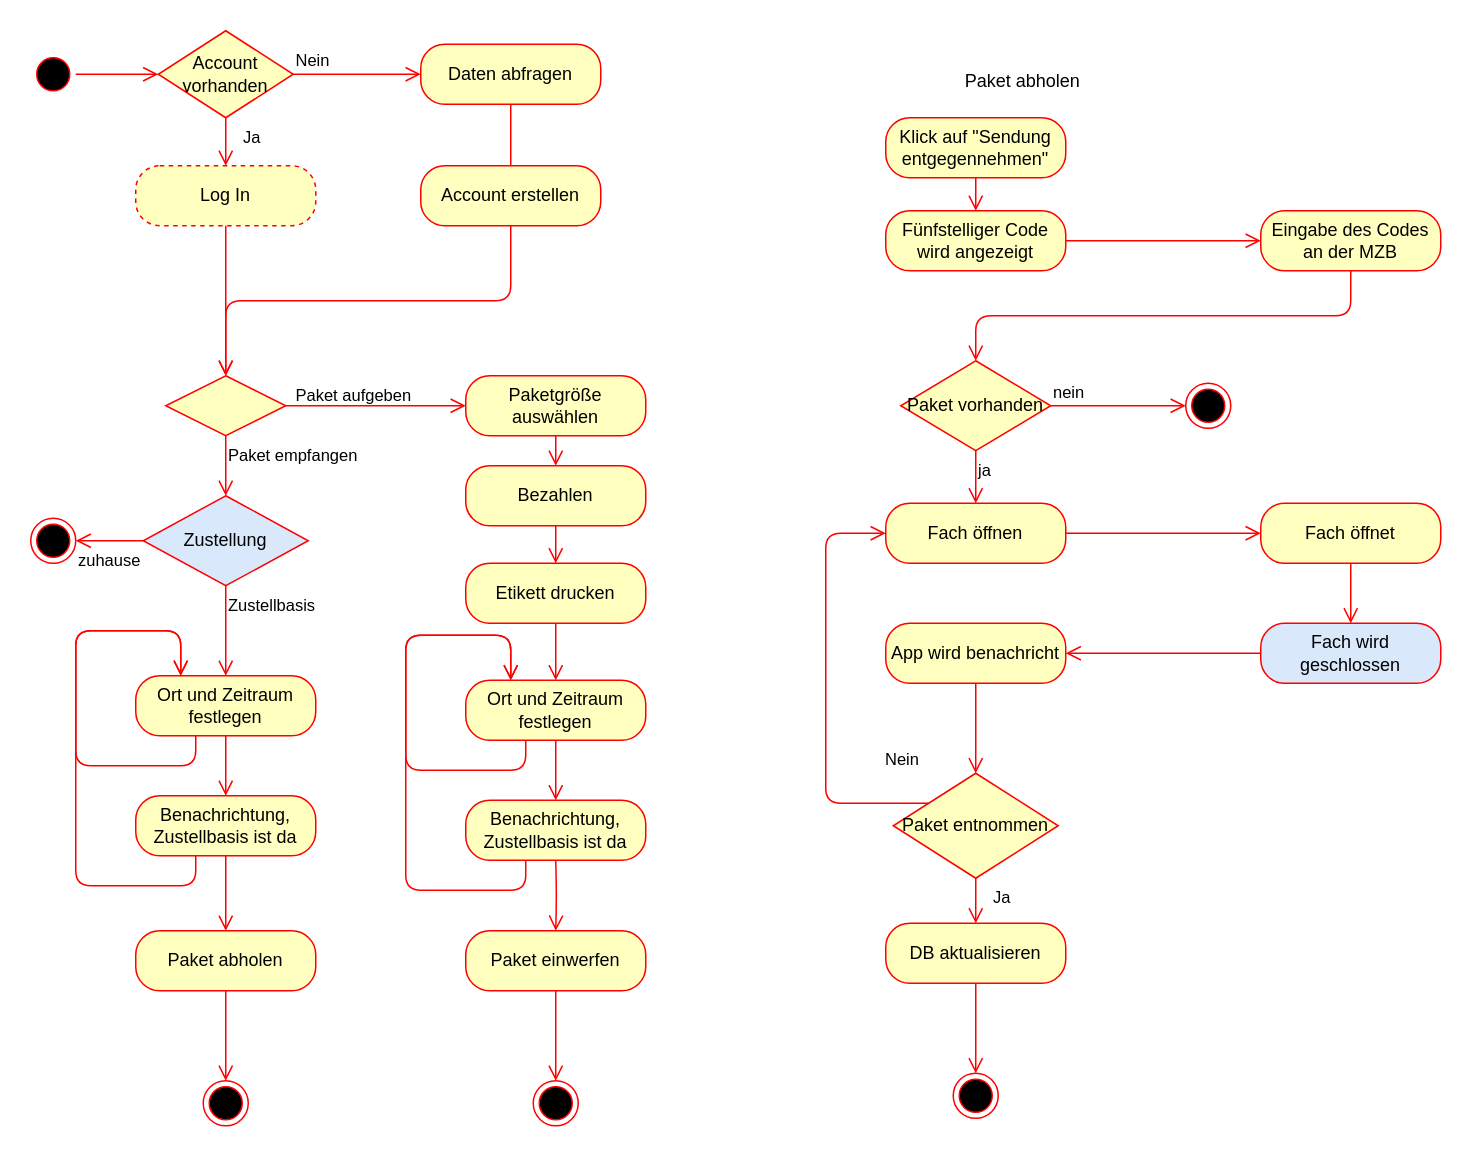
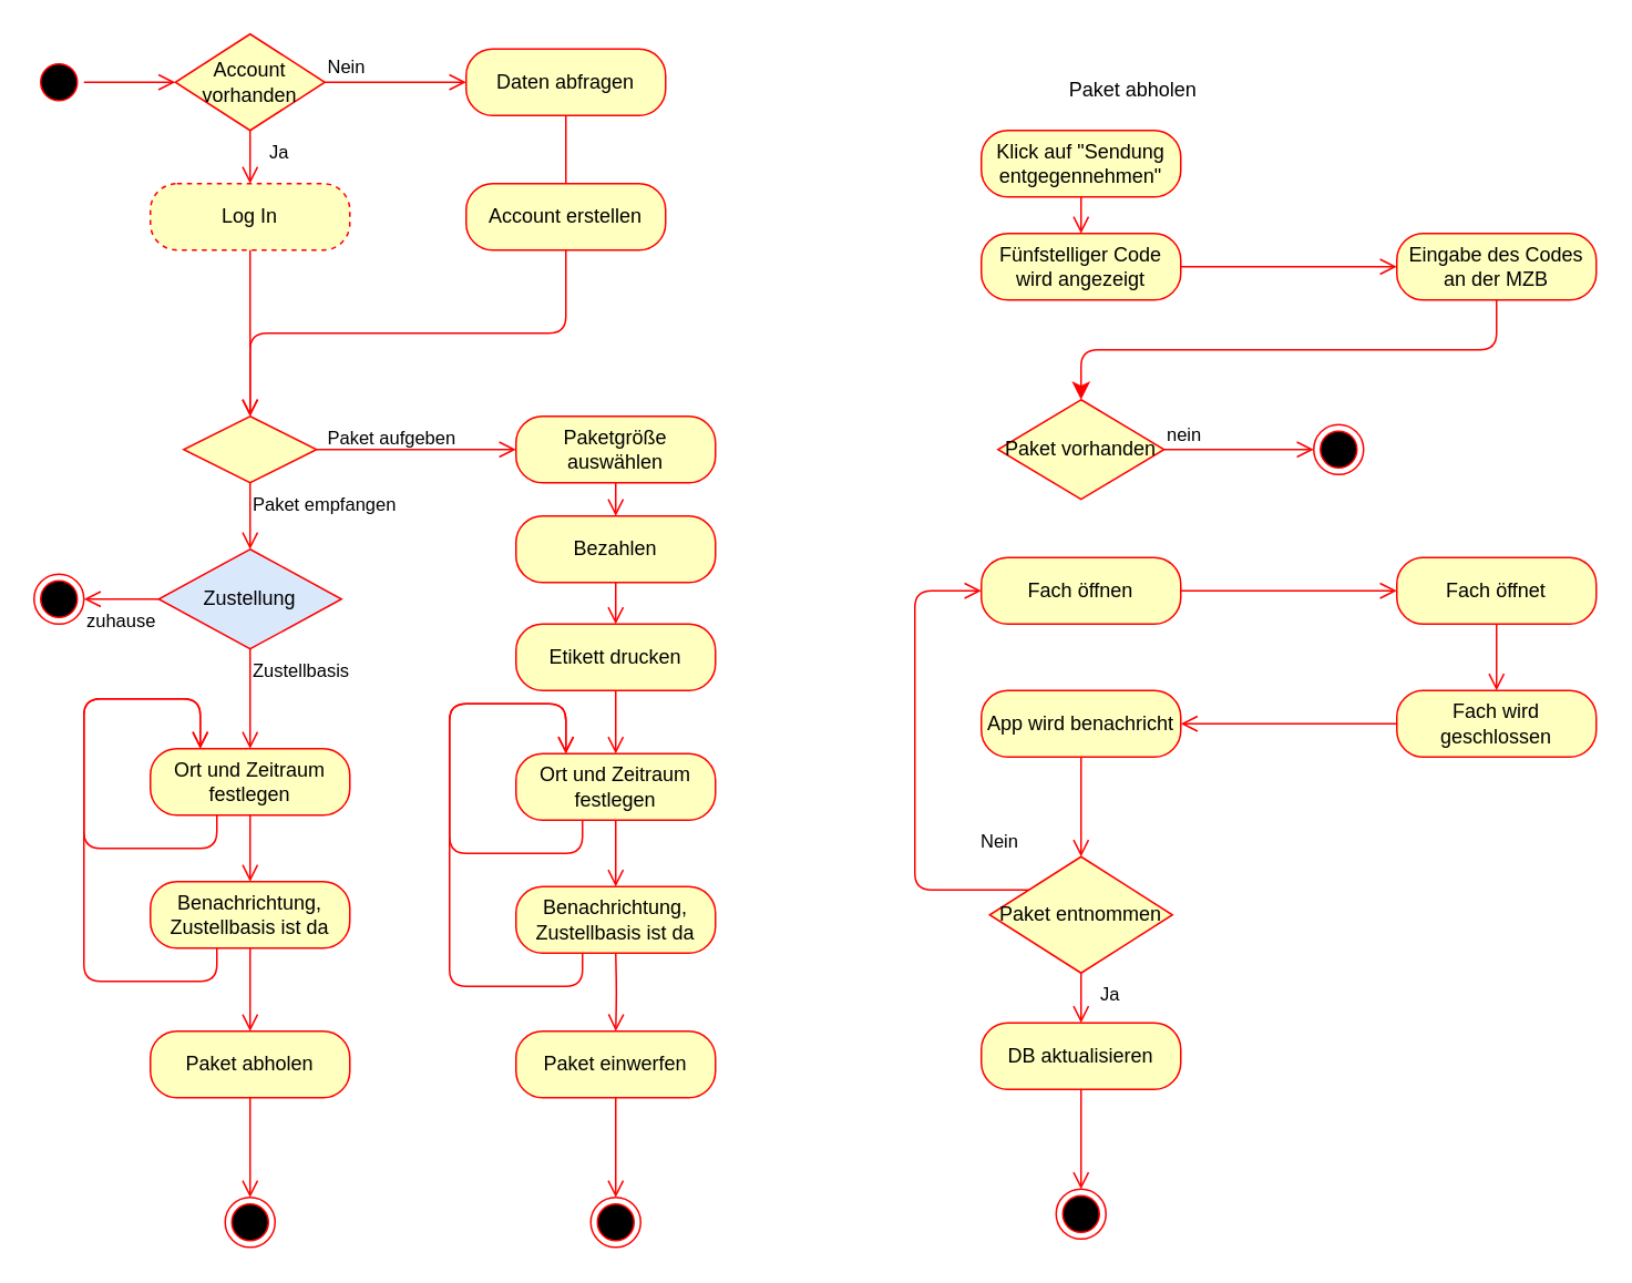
  <mxCell id="0" />
  <mxCell id="1" parent="0" />
  <mxCell id="2" value="" style="ellipse;shape=startState;fillColor=#000000;strokeColor=#ff0000;" vertex="1" parent="1"><mxGeometry x="20" y="34" width="30" height="30" as="geometry" /></mxCell>
  <mxCell id="3" value="" style="edgeStyle=orthogonalEdgeStyle;html=1;verticalAlign=bottom;endArrow=open;endSize=8;strokeColor=#ff0000;" edge="1" parent="1" source="2" target="4"><mxGeometry relative="1" as="geometry"><mxPoint x="130" y="100" as="targetPoint" /><mxPoint x="170" y="0" as="sourcePoint" /></mxGeometry></mxCell>
  <mxCell id="4" value="Account vorhanden" style="rhombus;whiteSpace=wrap;html=1;fillColor=#ffffc0;strokeColor=#ff0000;" vertex="1" parent="1"><mxGeometry x="105" y="20" width="90" height="58" as="geometry" /></mxCell>
  <mxCell id="5" value="Ja" style="edgeStyle=orthogonalEdgeStyle;html=1;align=left;verticalAlign=top;endArrow=open;endSize=8;strokeColor=#ff0000;" edge="1" parent="1" source="4" target="6"><mxGeometry x="-1" y="10" relative="1" as="geometry"><mxPoint x="150" y="120" as="targetPoint" /><mxPoint as="offset" /></mxGeometry></mxCell>
  <mxCell id="6" value="Log In" style="rounded=1;whiteSpace=wrap;html=1;arcSize=40;fontColor=#000000;fillColor=#ffffc0;strokeColor=#ff0000;dashed=1;" vertex="1" parent="1"><mxGeometry x="90" y="110" width="120" height="40" as="geometry" /></mxCell>
  <mxCell id="7" value="" style="edgeStyle=orthogonalEdgeStyle;html=1;verticalAlign=bottom;endArrow=open;endSize=8;strokeColor=#ff0000;" edge="1" parent="1" source="6" target="13"><mxGeometry relative="1" as="geometry"><mxPoint x="70" y="290" as="targetPoint" /></mxGeometry></mxCell>
  <mxCell id="8" value="Daten abfragen" style="rounded=1;whiteSpace=wrap;html=1;arcSize=40;fontColor=#000000;fillColor=#ffffc0;strokeColor=#ff0000;" vertex="1" parent="1"><mxGeometry x="280" y="29" width="120" height="40" as="geometry" /></mxCell>
  <mxCell id="9" value="" style="edgeStyle=orthogonalEdgeStyle;html=1;verticalAlign=bottom;endArrow=open;endSize=8;strokeColor=#ff0000;" edge="1" parent="1" source="8"><mxGeometry relative="1" as="geometry"><mxPoint x="340" y="130" as="targetPoint" /></mxGeometry></mxCell>
  <mxCell id="10" value="Account erstellen" style="rounded=1;whiteSpace=wrap;html=1;arcSize=40;fontColor=#000000;fillColor=#ffffc0;strokeColor=#ff0000;" vertex="1" parent="1"><mxGeometry x="280" y="110" width="120" height="40" as="geometry" /></mxCell>
  <mxCell id="11" value="" style="edgeStyle=orthogonalEdgeStyle;html=1;verticalAlign=bottom;endArrow=open;endSize=8;strokeColor=#ff0000;" edge="1" parent="1" source="10" target="13"><mxGeometry relative="1" as="geometry"><mxPoint x="260" y="290" as="targetPoint" /><Array as="points"><mxPoint x="340" y="200" /><mxPoint x="150" y="200" /></Array></mxGeometry></mxCell>
  <mxCell id="12" value="Nein" style="edgeStyle=orthogonalEdgeStyle;html=1;align=left;verticalAlign=bottom;endArrow=open;endSize=8;strokeColor=#ff0000;entryX=0;entryY=0.5;entryDx=0;entryDy=0;" edge="1" parent="1" source="4" target="8"><mxGeometry x="-1" relative="1" as="geometry"><mxPoint x="330" y="49" as="targetPoint" /></mxGeometry></mxCell>
  <mxCell id="13" value="" style="rhombus;whiteSpace=wrap;html=1;fillColor=#ffffc0;strokeColor=#ff0000;" vertex="1" parent="1"><mxGeometry x="110" y="250" width="80" height="40" as="geometry" /></mxCell>
  <mxCell id="14" value="Paket empfangen" style="edgeStyle=orthogonalEdgeStyle;html=1;align=left;verticalAlign=top;endArrow=open;endSize=8;strokeColor=#ff0000;" edge="1" source="13" parent="1"><mxGeometry x="-1" relative="1" as="geometry"><mxPoint x="150" y="330" as="targetPoint" /><mxPoint as="offset" /></mxGeometry></mxCell>
  <mxCell id="15" value="Ort und Zeitraum festlegen" style="rounded=1;whiteSpace=wrap;html=1;arcSize=40;fontColor=#000000;fillColor=#ffffc0;strokeColor=#ff0000;" vertex="1" parent="1"><mxGeometry x="90" y="450" width="120" height="40" as="geometry" /></mxCell>
  <mxCell id="16" value="" style="edgeStyle=orthogonalEdgeStyle;html=1;verticalAlign=bottom;endArrow=open;endSize=8;strokeColor=#ff0000;" edge="1" source="15" parent="1"><mxGeometry relative="1" as="geometry"><mxPoint x="150" y="530" as="targetPoint" /></mxGeometry></mxCell>
  <mxCell id="17" value="Zustellung" style="rhombus;whiteSpace=wrap;html=1;fillColor=#dae8fc;strokeColor=#ff0000;" vertex="1" parent="1"><mxGeometry x="95" y="330" width="110" height="60" as="geometry" /></mxCell>
  <mxCell id="18" value="zuhause" style="edgeStyle=orthogonalEdgeStyle;html=1;align=left;verticalAlign=top;endArrow=open;endSize=8;strokeColor=#ff0000;" edge="1" source="17" parent="1"><mxGeometry x="1" relative="1" as="geometry"><mxPoint x="50" y="360" as="targetPoint" /><mxPoint as="offset" /></mxGeometry></mxCell>
  <mxCell id="19" value="" style="ellipse;html=1;shape=endState;fillColor=#000000;strokeColor=#ff0000;" vertex="1" parent="1"><mxGeometry x="20" y="345" width="30" height="30" as="geometry" /></mxCell>
  <mxCell id="20" value="Zustellbasis" style="edgeStyle=orthogonalEdgeStyle;html=1;align=left;verticalAlign=top;endArrow=open;endSize=8;strokeColor=#ff0000;" edge="1" parent="1" source="17" target="15"><mxGeometry x="-1" relative="1" as="geometry"><mxPoint x="60" y="370" as="targetPoint" /><mxPoint x="105" y="370" as="sourcePoint" /><mxPoint as="offset" /></mxGeometry></mxCell>
  <mxCell id="21" value="Paket aufgeben" style="edgeStyle=orthogonalEdgeStyle;html=1;align=left;verticalAlign=top;endArrow=open;endSize=8;strokeColor=#ff0000;" edge="1" parent="1" source="13" target="22"><mxGeometry x="-0.923" y="20" relative="1" as="geometry"><mxPoint x="380" y="270" as="targetPoint" /><mxPoint x="190" y="270" as="sourcePoint" /><mxPoint as="offset" /></mxGeometry></mxCell>
  <mxCell id="22" value="Paketgröße auswählen" style="rounded=1;whiteSpace=wrap;html=1;arcSize=40;fontColor=#000000;fillColor=#ffffc0;strokeColor=#ff0000;" vertex="1" parent="1"><mxGeometry x="310" y="250" width="120" height="40" as="geometry" /></mxCell>
  <mxCell id="23" value="" style="edgeStyle=orthogonalEdgeStyle;html=1;verticalAlign=bottom;endArrow=open;endSize=8;strokeColor=#ff0000;entryX=0.5;entryY=0;entryDx=0;entryDy=0;" edge="1" source="22" parent="1" target="24"><mxGeometry relative="1" as="geometry"><mxPoint x="370" y="330" as="targetPoint" /></mxGeometry></mxCell>
  <mxCell id="24" value="Bezahlen" style="rounded=1;whiteSpace=wrap;html=1;arcSize=40;fontColor=#000000;fillColor=#ffffc0;strokeColor=#ff0000;" vertex="1" parent="1"><mxGeometry x="310" y="310" width="120" height="40" as="geometry" /></mxCell>
  <mxCell id="25" value="" style="edgeStyle=orthogonalEdgeStyle;html=1;verticalAlign=bottom;endArrow=open;endSize=8;strokeColor=#ff0000;" edge="1" source="24" parent="1" target="26"><mxGeometry relative="1" as="geometry"><mxPoint x="370" y="450" as="targetPoint" /></mxGeometry></mxCell>
  <mxCell id="26" value="Etikett drucken" style="rounded=1;whiteSpace=wrap;html=1;arcSize=40;fontColor=#000000;fillColor=#ffffc0;strokeColor=#ff0000;" vertex="1" parent="1"><mxGeometry x="310" y="375" width="120" height="40" as="geometry" /></mxCell>
  <mxCell id="27" value="" style="edgeStyle=orthogonalEdgeStyle;html=1;verticalAlign=bottom;endArrow=open;endSize=8;strokeColor=#ff0000;" edge="1" parent="1" source="26" target="39"><mxGeometry relative="1" as="geometry"><mxPoint x="380" y="393" as="targetPoint" /><mxPoint x="380" y="370" as="sourcePoint" /></mxGeometry></mxCell>
  <mxCell id="28" value="" style="edgeStyle=orthogonalEdgeStyle;html=1;verticalAlign=bottom;endArrow=open;endSize=8;strokeColor=#ff0000;" edge="1" parent="1" target="32"><mxGeometry relative="1" as="geometry"><mxPoint x="370" y="633" as="targetPoint" /><mxPoint x="370" y="573" as="sourcePoint" /></mxGeometry></mxCell>
  <mxCell id="29" value="Paket abholen" style="rounded=1;whiteSpace=wrap;html=1;arcSize=40;fontColor=#000000;fillColor=#ffffc0;strokeColor=#ff0000;" vertex="1" parent="1"><mxGeometry x="90" y="620" width="120" height="40" as="geometry" /></mxCell>
  <mxCell id="30" value="" style="edgeStyle=orthogonalEdgeStyle;html=1;verticalAlign=bottom;endArrow=open;endSize=8;strokeColor=#ff0000;" edge="1" source="29" parent="1"><mxGeometry relative="1" as="geometry"><mxPoint x="150" y="720" as="targetPoint" /></mxGeometry></mxCell>
  <mxCell id="31" value="" style="ellipse;html=1;shape=endState;fillColor=#000000;strokeColor=#ff0000;" vertex="1" parent="1"><mxGeometry x="135" y="720" width="30" height="30" as="geometry" /></mxCell>
  <mxCell id="32" value="Paket einwerfen" style="rounded=1;whiteSpace=wrap;html=1;arcSize=40;fontColor=#000000;fillColor=#ffffc0;strokeColor=#ff0000;" vertex="1" parent="1"><mxGeometry x="310" y="620" width="120" height="40" as="geometry" /></mxCell>
  <mxCell id="33" value="" style="edgeStyle=orthogonalEdgeStyle;html=1;verticalAlign=bottom;endArrow=open;endSize=8;strokeColor=#ff0000;" edge="1" source="32" parent="1" target="34"><mxGeometry relative="1" as="geometry"><mxPoint x="370" y="713" as="targetPoint" /></mxGeometry></mxCell>
  <mxCell id="34" value="" style="ellipse;html=1;shape=endState;fillColor=#000000;strokeColor=#ff0000;" vertex="1" parent="1"><mxGeometry x="355" y="720" width="30" height="30" as="geometry" /></mxCell>
  <mxCell id="35" value="Benachrichtung, Zustellbasis ist da" style="rounded=1;whiteSpace=wrap;html=1;arcSize=40;fontColor=#000000;fillColor=#ffffc0;strokeColor=#ff0000;" vertex="1" parent="1"><mxGeometry x="90" y="530" width="120" height="40" as="geometry" /></mxCell>
  <mxCell id="36" value="" style="edgeStyle=orthogonalEdgeStyle;html=1;verticalAlign=bottom;endArrow=open;endSize=8;strokeColor=#ff0000;" edge="1" source="35" parent="1" target="29"><mxGeometry relative="1" as="geometry"><mxPoint x="150" y="650" as="targetPoint" /></mxGeometry></mxCell>
  <mxCell id="37" value="" style="edgeStyle=orthogonalEdgeStyle;html=1;verticalAlign=bottom;endArrow=open;endSize=8;strokeColor=#ff0000;" edge="1" parent="1" source="15" target="15"><mxGeometry relative="1" as="geometry"><mxPoint x="40" y="540" as="targetPoint" /><mxPoint x="160" y="500" as="sourcePoint" /><Array as="points"><mxPoint x="130" y="510" /><mxPoint x="50" y="510" /><mxPoint x="50" y="420" /><mxPoint x="120" y="420" /></Array></mxGeometry></mxCell>
  <mxCell id="38" value="" style="edgeStyle=orthogonalEdgeStyle;html=1;verticalAlign=bottom;endArrow=open;endSize=8;strokeColor=#ff0000;" edge="1" parent="1" source="35" target="15"><mxGeometry relative="1" as="geometry"><mxPoint x="130" y="460" as="targetPoint" /><mxPoint x="130" y="500" as="sourcePoint" /><Array as="points"><mxPoint x="130" y="590" /><mxPoint x="50" y="590" /><mxPoint x="50" y="420" /><mxPoint x="120" y="420" /></Array></mxGeometry></mxCell>
  <mxCell id="39" value="Ort und Zeitraum festlegen" style="rounded=1;whiteSpace=wrap;html=1;arcSize=40;fontColor=#000000;fillColor=#ffffc0;strokeColor=#ff0000;" vertex="1" parent="1"><mxGeometry x="310" y="453" width="120" height="40" as="geometry" /></mxCell>
  <mxCell id="40" value="" style="edgeStyle=orthogonalEdgeStyle;html=1;verticalAlign=bottom;endArrow=open;endSize=8;strokeColor=#ff0000;" edge="1" parent="1" source="39"><mxGeometry relative="1" as="geometry"><mxPoint x="370" y="533" as="targetPoint" /></mxGeometry></mxCell>
  <mxCell id="41" value="Benachrichtung, Zustellbasis ist da" style="rounded=1;whiteSpace=wrap;html=1;arcSize=40;fontColor=#000000;fillColor=#ffffc0;strokeColor=#ff0000;" vertex="1" parent="1"><mxGeometry x="310" y="533" width="120" height="40" as="geometry" /></mxCell>
  <mxCell id="42" value="" style="edgeStyle=orthogonalEdgeStyle;html=1;verticalAlign=bottom;endArrow=open;endSize=8;strokeColor=#ff0000;" edge="1" parent="1" source="39" target="39"><mxGeometry relative="1" as="geometry"><mxPoint x="260" y="543" as="targetPoint" /><mxPoint x="380" y="503" as="sourcePoint" /><Array as="points"><mxPoint x="350" y="513" /><mxPoint x="270" y="513" /><mxPoint x="270" y="423" /><mxPoint x="340" y="423" /></Array></mxGeometry></mxCell>
  <mxCell id="43" value="" style="edgeStyle=orthogonalEdgeStyle;html=1;verticalAlign=bottom;endArrow=open;endSize=8;strokeColor=#ff0000;" edge="1" parent="1" source="41" target="39"><mxGeometry relative="1" as="geometry"><mxPoint x="350" y="463" as="targetPoint" /><mxPoint x="350" y="503" as="sourcePoint" /><Array as="points"><mxPoint x="350" y="593" /><mxPoint x="270" y="593" /><mxPoint x="270" y="423" /><mxPoint x="340" y="423" /></Array></mxGeometry></mxCell>
  <mxCell id="44" value="Paket abholen " style="text;html=1;align=center;verticalAlign=middle;resizable=0;points=[];autosize=1;" vertex="1" parent="1"><mxGeometry x="631" y="44" width="100" height="20" as="geometry" /></mxCell>
  <mxCell id="45" value="Fach öffnen" style="rounded=1;whiteSpace=wrap;html=1;arcSize=40;fontColor=#000000;fillColor=#ffffc0;strokeColor=#ff0000;" vertex="1" parent="1"><mxGeometry x="590" y="335" width="120" height="40" as="geometry" /></mxCell>
  <mxCell id="46" value="" style="edgeStyle=orthogonalEdgeStyle;html=1;verticalAlign=bottom;endArrow=open;endSize=8;strokeColor=#ff0000;" edge="1" source="45" parent="1" target="47"><mxGeometry relative="1" as="geometry"><mxPoint x="650" y="435" as="targetPoint" /></mxGeometry></mxCell>
  <mxCell id="47" value="Fach öffnet" style="rounded=1;whiteSpace=wrap;html=1;arcSize=40;fontColor=#000000;fillColor=#ffffc0;strokeColor=#ff0000;" vertex="1" parent="1"><mxGeometry x="840" y="335" width="120" height="40" as="geometry" /></mxCell>
  <mxCell id="48" value="Paket vorhanden" style="rhombus;whiteSpace=wrap;html=1;fillColor=#ffffc0;strokeColor=#ff0000;" vertex="1" parent="1"><mxGeometry x="600" y="240" width="100" height="60" as="geometry" /></mxCell>
  <mxCell id="49" value="nein" style="edgeStyle=orthogonalEdgeStyle;html=1;align=left;verticalAlign=bottom;endArrow=open;endSize=8;strokeColor=#ff0000;" edge="1" source="48" parent="1" target="51"><mxGeometry x="-1" relative="1" as="geometry"><mxPoint x="790" y="255" as="targetPoint" /></mxGeometry></mxCell>
- <mxCell id="50" value="ja" style="edgeStyle=orthogonalEdgeStyle;html=1;align=left;verticalAlign=top;endArrow=open;endSize=8;strokeColor=#ff0000;" edge="1" source="48" parent="1" target="45"><mxGeometry x="-1" relative="1" as="geometry"><mxPoint x="650" y="335" as="targetPoint" /></mxGeometry></mxCell>
  <mxCell id="51" value="" style="ellipse;html=1;shape=endState;fillColor=#000000;strokeColor=#ff0000;" vertex="1" parent="1"><mxGeometry x="790" y="255" width="30" height="30" as="geometry" /></mxCell>
- <mxCell id="52" value="Fach wird geschlossen" style="rounded=1;whiteSpace=wrap;html=1;arcSize=40;fontColor=#000000;fillColor=#dae8fc;strokeColor=#ff0000;" vertex="1" parent="1"><mxGeometry x="840" y="415" width="120" height="40" as="geometry" /></mxCell>
+ <mxCell id="52" value="Fach wird geschlossen" style="rounded=1;whiteSpace=wrap;html=1;arcSize=40;fontColor=#000000;fillColor=#ffffc0;strokeColor=#ff0000;" vertex="1" parent="1"><mxGeometry x="840" y="415" width="120" height="40" as="geometry" /></mxCell>
  <mxCell id="53" value="" style="edgeStyle=orthogonalEdgeStyle;html=1;verticalAlign=bottom;endArrow=open;endSize=8;strokeColor=#ff0000;entryX=1;entryY=0.5;entryDx=0;entryDy=0;" edge="1" source="52" parent="1" target="55"><mxGeometry relative="1" as="geometry"><mxPoint x="900" y="495" as="targetPoint" /></mxGeometry></mxCell>
  <mxCell id="54" value="" style="edgeStyle=orthogonalEdgeStyle;html=1;verticalAlign=bottom;endArrow=open;endSize=8;strokeColor=#ff0000;" edge="1" parent="1" source="47" target="52"><mxGeometry relative="1" as="geometry"><mxPoint x="910" y="545" as="targetPoint" /><mxPoint x="910" y="485" as="sourcePoint" /></mxGeometry></mxCell>
  <mxCell id="55" value="App wird benachricht" style="rounded=1;whiteSpace=wrap;html=1;arcSize=40;fontColor=#000000;fillColor=#ffffc0;strokeColor=#ff0000;" vertex="1" parent="1"><mxGeometry x="590" y="415" width="120" height="40" as="geometry" /></mxCell>
  <mxCell id="56" value="" style="edgeStyle=orthogonalEdgeStyle;html=1;verticalAlign=bottom;endArrow=open;endSize=8;strokeColor=#ff0000;" edge="1" source="55" parent="1"><mxGeometry relative="1" as="geometry"><mxPoint x="650" y="515" as="targetPoint" /></mxGeometry></mxCell>
  <mxCell id="57" value="Paket entnommen" style="rhombus;whiteSpace=wrap;html=1;fillColor=#ffffc0;strokeColor=#ff0000;" vertex="1" parent="1"><mxGeometry x="595" y="515" width="110" height="70" as="geometry" /></mxCell>
  <mxCell id="58" value="Nein" style="edgeStyle=orthogonalEdgeStyle;html=1;align=left;verticalAlign=bottom;endArrow=open;endSize=8;strokeColor=#ff0000;" edge="1" source="57" parent="1" target="45"><mxGeometry x="-0.786" y="-20" relative="1" as="geometry"><mxPoint x="790" y="535" as="targetPoint" /><Array as="points"><mxPoint x="550" y="535" /><mxPoint x="550" y="355" /></Array><mxPoint as="offset" /></mxGeometry></mxCell>
  <mxCell id="59" value="Ja" style="edgeStyle=orthogonalEdgeStyle;html=1;align=left;verticalAlign=top;endArrow=open;endSize=8;strokeColor=#ff0000;" edge="1" source="57" parent="1"><mxGeometry x="-1" y="10" relative="1" as="geometry"><mxPoint x="650" y="615" as="targetPoint" /><mxPoint as="offset" /></mxGeometry></mxCell>
  <mxCell id="60" value="DB aktualisieren" style="rounded=1;whiteSpace=wrap;html=1;arcSize=40;fontColor=#000000;fillColor=#ffffc0;strokeColor=#ff0000;" vertex="1" parent="1"><mxGeometry x="590" y="615" width="120" height="40" as="geometry" /></mxCell>
  <mxCell id="61" value="" style="edgeStyle=orthogonalEdgeStyle;html=1;verticalAlign=bottom;endArrow=open;endSize=8;strokeColor=#ff0000;" edge="1" source="60" parent="1"><mxGeometry relative="1" as="geometry"><mxPoint x="650" y="715" as="targetPoint" /></mxGeometry></mxCell>
  <mxCell id="62" value="" style="ellipse;html=1;shape=endState;fillColor=#000000;strokeColor=#ff0000;" vertex="1" parent="1"><mxGeometry x="635" y="715" width="30" height="30" as="geometry" /></mxCell>
  <mxCell id="63" value="Klick auf &quot;Sendung entgegennehmen&quot;" style="rounded=1;whiteSpace=wrap;html=1;arcSize=40;fontColor=#000000;fillColor=#ffffc0;strokeColor=#ff0000;" vertex="1" parent="1"><mxGeometry x="590" y="78" width="120" height="40" as="geometry" /></mxCell>
  <mxCell id="64" value="Fünfstelliger Code wird angezeigt" style="rounded=1;whiteSpace=wrap;html=1;arcSize=40;fontColor=#000000;fillColor=#ffffc0;strokeColor=#ff0000;" vertex="1" parent="1"><mxGeometry x="590" y="140" width="120" height="40" as="geometry" /></mxCell>
  <mxCell id="65" value="" style="edgeStyle=orthogonalEdgeStyle;html=1;verticalAlign=bottom;endArrow=open;endSize=8;strokeColor=#ff0000;" edge="1" source="64" parent="1" target="67"><mxGeometry relative="1" as="geometry"><mxPoint x="900" y="178" as="targetPoint" /></mxGeometry></mxCell>
  <mxCell id="66" value="" style="edgeStyle=orthogonalEdgeStyle;html=1;verticalAlign=bottom;endArrow=open;endSize=8;strokeColor=#ff0000;" edge="1" parent="1" source="63" target="64"><mxGeometry relative="1" as="geometry"><mxPoint x="910" y="188" as="targetPoint" /><mxPoint x="720" y="170" as="sourcePoint" /></mxGeometry></mxCell>
  <mxCell id="67" value="Eingabe des Codes an der MZB" style="rounded=1;whiteSpace=wrap;html=1;arcSize=40;fontColor=#000000;fillColor=#ffffc0;strokeColor=#ff0000;" vertex="1" parent="1"><mxGeometry x="840" y="140" width="120" height="40" as="geometry" /></mxCell>
- <mxCell id="68" value="" style="edgeStyle=orthogonalEdgeStyle;html=1;verticalAlign=bottom;endArrow=open;endSize=8;strokeColor=#ff0000;entryX=0.5;entryY=0;entryDx=0;entryDy=0;" edge="1" source="67" parent="1" target="48"><mxGeometry relative="1" as="geometry"><mxPoint x="900" y="240" as="targetPoint" /><Array as="points"><mxPoint x="900" y="210" /><mxPoint x="650" y="210" /></Array></mxGeometry></mxCell>
+ <mxCell id="68" value="" style="edgeStyle=orthogonalEdgeStyle;html=1;verticalAlign=bottom;endArrow=classic;endSize=8;strokeColor=#ff0000;entryX=0.5;entryY=0;entryDx=0;entryDy=0;" edge="1" source="67" parent="1" target="48"><mxGeometry relative="1" as="geometry"><mxPoint x="900" y="240" as="targetPoint" /><Array as="points"><mxPoint x="900" y="210" /><mxPoint x="650" y="210" /></Array></mxGeometry></mxCell>
